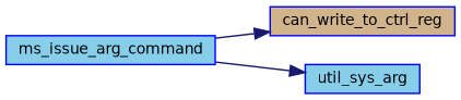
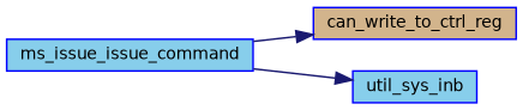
  digraph {
    rankdir=LR
    node [color=blue fillcolor=skyblue fontname=Helvetica fontsize=10 shape=record style=filled]
    edge [color=midnightblue fontname=Helvetica fontsize=10 labelfontname=Helvetica labelfontsize=10 style=solid]
-   n1 [fontcolor=black height=0.2 label=ms_issue_arg_command width=0.4]
+   n1 [fontcolor=black height=0.2 label=ms_issue_issue_command width=0.4]
    n2 [fillcolor=tan height=0.2 label=can_write_to_ctrl_reg width=0.4]
-   n3 [height=0.2 label=util_sys_arg width=0.4]
+   n3 [height=0.2 label=util_sys_inb width=0.4]
    n1 -> n2
    n1 -> n3
  }
